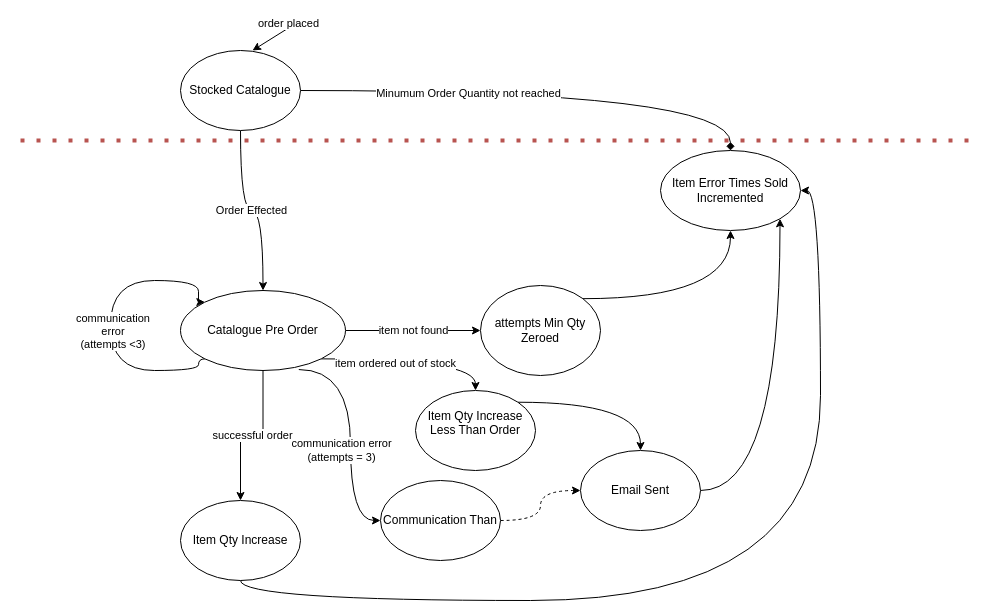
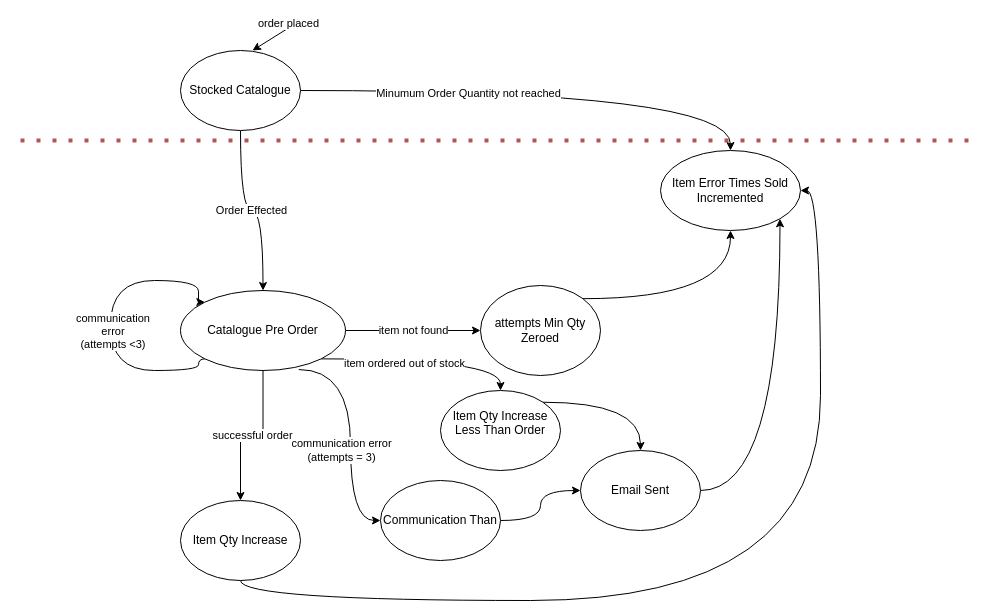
  <mxCell id="0" />
  <mxCell id="1" parent="0" />
  <mxCell id="2" value="" style="endArrow=classic;html=1;entryX=0.6;entryY=0;entryDx=0;entryDy=0;entryPerimeter=0;" parent="1" edge="1" target="26"><mxGeometry width="50" height="50" relative="1" as="geometry"><mxPoint x="300" y="20" as="sourcePoint" /><mxPoint x="230" y="120" as="targetPoint" /></mxGeometry></mxCell>
  <mxCell id="3" value="order placed" style="edgeLabel;html=1;align=center;verticalAlign=middle;resizable=0;points=[];" parent="2" vertex="1" connectable="0"><mxGeometry x="-0.174" y="5" relative="1" as="geometry"><mxPoint x="4.58" y="-13.83" as="offset" /></mxGeometry></mxCell>
  <mxCell id="4" value="successful order" style="edgeStyle=orthogonalEdgeStyle;rounded=0;orthogonalLoop=1;jettySize=auto;html=1;exitX=0.5;exitY=1;exitDx=0;exitDy=0;" parent="1" source="13" target="15" edge="1"><mxGeometry relative="1" as="geometry" /></mxCell>
  <mxCell id="5" value="item not found" style="edgeStyle=orthogonalEdgeStyle;rounded=0;orthogonalLoop=1;jettySize=auto;html=1;exitX=1;exitY=0.5;exitDx=0;exitDy=0;entryX=0;entryY=0.5;entryDx=0;entryDy=0;" parent="1" source="13" target="17" edge="1"><mxGeometry relative="1" as="geometry" /></mxCell>
  <mxCell id="6" value="&lt;span style=&quot;color: rgba(0 , 0 , 0 , 0) ; font-family: monospace ; font-size: 0px ; background-color: rgb(248 , 249 , 250)&quot;&gt;%3CmxGraphModel%3E%3Croot%3E%3CmxCell%20id%3D%220%22%2F%3E%3CmxCell%20id%3D%221%22%20parent%3D%220%22%2F%3E%3CmxCell%20id%3D%222%22%20value%3D%22item%20not%20found%22%20style%3D%22edgeLabel%3Bhtml%3D1%3Balign%3Dcenter%3BverticalAlign%3Dmiddle%3Bresizable%3D0%3Bpoints%3D%5B%5D%3B%22%20vertex%3D%221%22%20connectable%3D%220%22%20parent%3D%221%22%3E%3CmxGeometry%20x%3D%22231.425%22%20y%3D%22260.001%22%20as%3D%22geometry%22%2F%3E%3C%2FmxCell%3E%3C%2Froot%3E%3C%2FmxGraphModel%3E&lt;/span&gt;" style="edgeLabel;html=1;align=center;verticalAlign=middle;resizable=0;points=[];" parent="5" vertex="1" connectable="0"><mxGeometry x="-0.211" y="4" relative="1" as="geometry"><mxPoint as="offset" /></mxGeometry></mxCell>
  <mxCell id="7" style="edgeStyle=orthogonalEdgeStyle;curved=1;rounded=0;orthogonalLoop=1;jettySize=auto;html=1;exitX=1;exitY=1;exitDx=0;exitDy=0;" parent="1" source="13" target="21" edge="1"><mxGeometry relative="1" as="geometry" /></mxCell>
  <mxCell id="8" value="item ordered out of stock" style="edgeLabel;html=1;align=center;verticalAlign=middle;resizable=0;points=[];" vertex="1" connectable="0" parent="7"><mxGeometry x="-0.209" y="-4" relative="1" as="geometry"><mxPoint as="offset" /></mxGeometry></mxCell>
- <mxCell id="9" style="edgeStyle=orthogonalEdgeStyle;curved=1;rounded=0;orthogonalLoop=1;jettySize=auto;html=1;entryX=0.5;entryY=0;entryDx=0;entryDy=0;endArrow=diamond;" parent="1" source="26" target="22" edge="1"><mxGeometry relative="1" as="geometry"><Array as="points"><mxPoint x="730" y="90" /></Array><mxPoint x="310" y="160" as="sourcePoint" /></mxGeometry></mxCell>
+ <mxCell id="9" style="edgeStyle=orthogonalEdgeStyle;curved=1;rounded=0;orthogonalLoop=1;jettySize=auto;html=1;entryX=0.5;entryY=0;entryDx=0;entryDy=0;" parent="1" source="26" target="22" edge="1"><mxGeometry relative="1" as="geometry"><Array as="points"><mxPoint x="730" y="90" /></Array><mxPoint x="310" y="160" as="sourcePoint" /></mxGeometry></mxCell>
  <mxCell id="10" value="Minumum Order Quantity not reached" style="edgeLabel;html=1;align=center;verticalAlign=middle;resizable=0;points=[];" vertex="1" connectable="0" parent="9"><mxGeometry x="-0.318" y="-2" relative="1" as="geometry"><mxPoint as="offset" /></mxGeometry></mxCell>
  <mxCell id="11" style="edgeStyle=orthogonalEdgeStyle;rounded=0;orthogonalLoop=1;jettySize=auto;html=1;exitX=0.717;exitY=0.988;exitDx=0;exitDy=0;curved=1;exitPerimeter=0;entryX=0;entryY=0.5;entryDx=0;entryDy=0;" edge="1" parent="1" source="13" target="28"><mxGeometry relative="1" as="geometry"><mxPoint x="380" y="484" as="targetPoint" /><Array as="points"><mxPoint x="350" y="369" /><mxPoint x="350" y="520" /></Array></mxGeometry></mxCell>
  <mxCell id="12" value="communication error&lt;br&gt;(attempts = 3)" style="edgeLabel;html=1;align=center;verticalAlign=middle;resizable=0;points=[];" vertex="1" connectable="0" parent="11"><mxGeometry x="-0.211" y="19" relative="1" as="geometry"><mxPoint x="-29" y="39.96" as="offset" /></mxGeometry></mxCell>
  <mxCell id="13" value="Catalogue Pre Order" style="ellipse;whiteSpace=wrap;html=1;" parent="1" vertex="1"><mxGeometry x="180" y="290" width="165" height="80" as="geometry" /></mxCell>
  <mxCell id="14" style="edgeStyle=orthogonalEdgeStyle;curved=1;rounded=0;orthogonalLoop=1;jettySize=auto;html=1;exitX=0.5;exitY=1;exitDx=0;exitDy=0;entryX=1;entryY=0.5;entryDx=0;entryDy=0;" parent="1" source="15" target="22" edge="1"><mxGeometry relative="1" as="geometry" /></mxCell>
  <mxCell id="15" value="Item Qty Increase" style="ellipse;whiteSpace=wrap;html=1;" parent="1" vertex="1"><mxGeometry x="180" y="500" width="120" height="80" as="geometry" /></mxCell>
  <mxCell id="16" style="edgeStyle=orthogonalEdgeStyle;curved=1;rounded=0;orthogonalLoop=1;jettySize=auto;html=1;exitX=1;exitY=0;exitDx=0;exitDy=0;entryX=0.5;entryY=1;entryDx=0;entryDy=0;" parent="1" source="17" target="22" edge="1"><mxGeometry relative="1" as="geometry" /></mxCell>
  <mxCell id="17" value="attempts Min Qty Zeroed" style="ellipse;whiteSpace=wrap;html=1;" parent="1" vertex="1"><mxGeometry x="480" y="285" width="120" height="90" as="geometry" /></mxCell>
  <mxCell id="18" value="" style="endArrow=classic;html=1;edgeStyle=orthogonalEdgeStyle;curved=1;exitX=0;exitY=1;exitDx=0;exitDy=0;entryX=0;entryY=0;entryDx=0;entryDy=0;" parent="1" source="13" target="13" edge="1"><mxGeometry width="50" height="50" relative="1" as="geometry"><mxPoint x="100" y="320" as="sourcePoint" /><mxPoint x="117.574" y="291.716" as="targetPoint" /><Array as="points"><mxPoint x="198" y="370" /><mxPoint x="110" y="370" /><mxPoint x="110" y="280" /><mxPoint x="198" y="280" /><mxPoint x="198" y="302" /></Array></mxGeometry></mxCell>
  <mxCell id="19" value="communication&amp;nbsp;&lt;br&gt;error&amp;nbsp;&lt;br&gt;(attempts &amp;lt;3)&amp;nbsp;" style="edgeLabel;html=1;align=center;verticalAlign=middle;resizable=0;points=[];" parent="18" vertex="1" connectable="0"><mxGeometry x="0.49" y="-10" relative="1" as="geometry"><mxPoint x="-32.68" y="40" as="offset" /></mxGeometry></mxCell>
  <mxCell id="20" style="edgeStyle=orthogonalEdgeStyle;curved=1;rounded=0;orthogonalLoop=1;jettySize=auto;html=1;exitX=1;exitY=0;exitDx=0;exitDy=0;entryX=0.5;entryY=0;entryDx=0;entryDy=0;" edge="1" parent="1" source="21" target="24"><mxGeometry relative="1" as="geometry" /></mxCell>
- <mxCell id="21" value="Item Qty Increase Less Than Order&lt;br&gt;&amp;nbsp;" style="ellipse;whiteSpace=wrap;html=1;" parent="1" vertex="1"><mxGeometry x="415" y="390" width="120" height="80" as="geometry" /></mxCell>
+ <mxCell id="21" value="Item Qty Increase Less Than Order&lt;br&gt;&amp;nbsp;" style="ellipse;whiteSpace=wrap;html=1;" parent="1" vertex="1"><mxGeometry x="440" y="390" width="120" height="80" as="geometry" /></mxCell>
  <mxCell id="22" value="Item Error Times Sold Incremented" style="ellipse;whiteSpace=wrap;html=1;" parent="1" vertex="1"><mxGeometry x="660" y="150" width="140" height="80" as="geometry" /></mxCell>
  <mxCell id="23" style="edgeStyle=orthogonalEdgeStyle;curved=1;rounded=0;orthogonalLoop=1;jettySize=auto;html=1;exitX=1;exitY=0.5;exitDx=0;exitDy=0;entryX=1;entryY=1;entryDx=0;entryDy=0;" edge="1" parent="1" source="24" target="22"><mxGeometry relative="1" as="geometry" /></mxCell>
  <mxCell id="24" value="Email Sent" style="ellipse;whiteSpace=wrap;html=1;" vertex="1" parent="1"><mxGeometry x="580" y="450" width="120" height="80" as="geometry" /></mxCell>
  <mxCell id="25" value="Order Effected" style="edgeStyle=orthogonalEdgeStyle;curved=1;rounded=0;orthogonalLoop=1;jettySize=auto;html=1;exitX=0.5;exitY=1;exitDx=0;exitDy=0;" edge="1" parent="1" source="26" target="13"><mxGeometry relative="1" as="geometry" /></mxCell>
  <mxCell id="26" value="Stocked Catalogue" style="ellipse;whiteSpace=wrap;html=1;" vertex="1" parent="1"><mxGeometry x="180" y="50" width="120" height="80" as="geometry" /></mxCell>
- <mxCell id="27" style="edgeStyle=orthogonalEdgeStyle;curved=1;rounded=0;orthogonalLoop=1;jettySize=auto;html=1;exitX=1;exitY=0.5;exitDx=0;exitDy=0;dashed=1;" edge="1" parent="1" source="28" target="24"><mxGeometry relative="1" as="geometry" /></mxCell>
+ <mxCell id="27" style="edgeStyle=orthogonalEdgeStyle;curved=1;rounded=0;orthogonalLoop=1;jettySize=auto;html=1;exitX=1;exitY=0.5;exitDx=0;exitDy=0;" edge="1" parent="1" source="28" target="24"><mxGeometry relative="1" as="geometry" /></mxCell>
  <mxCell id="28" value="Communication Than" style="ellipse;whiteSpace=wrap;html=1;" vertex="1" parent="1"><mxGeometry x="380" y="480" width="120" height="80" as="geometry" /></mxCell>
  <mxCell id="29" value="" style="endArrow=none;dashed=1;html=1;dashPattern=1 3;strokeWidth=4;fillColor=#f8cecc;strokeColor=#b85450;" edge="1" parent="1"><mxGeometry width="50" height="50" relative="1" as="geometry"><mxPoint x="20" y="140" as="sourcePoint" /><mxPoint x="970" y="140" as="targetPoint" /></mxGeometry></mxCell>
